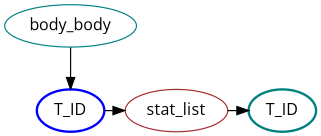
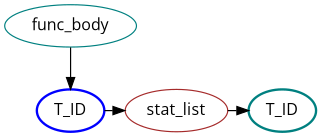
  digraph {
    rankdir=TB
    fontname="Open Sans"
    node [color=teal fontname="Open Sans"]
    edge [fontname="Open Sans"]
    n1 [label=T_ID style=bold color=blue]
    stat_list [color=brown]
    n3 [label=T_ID style=bold]
-   func_body [label=body_body]
+   func_body
    subgraph sub_1 {
      rank=same
      n1
      stat_list
      n3
    }
    n1 -> stat_list
    stat_list -> n3
    func_body -> n1
  }
